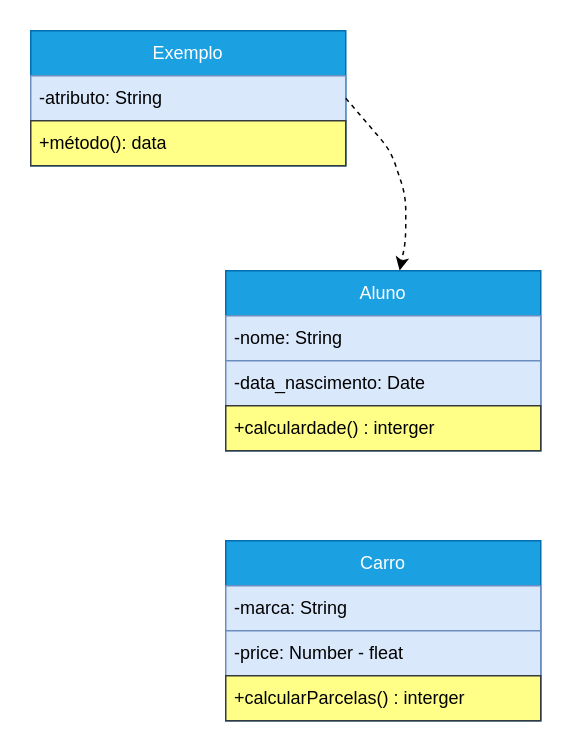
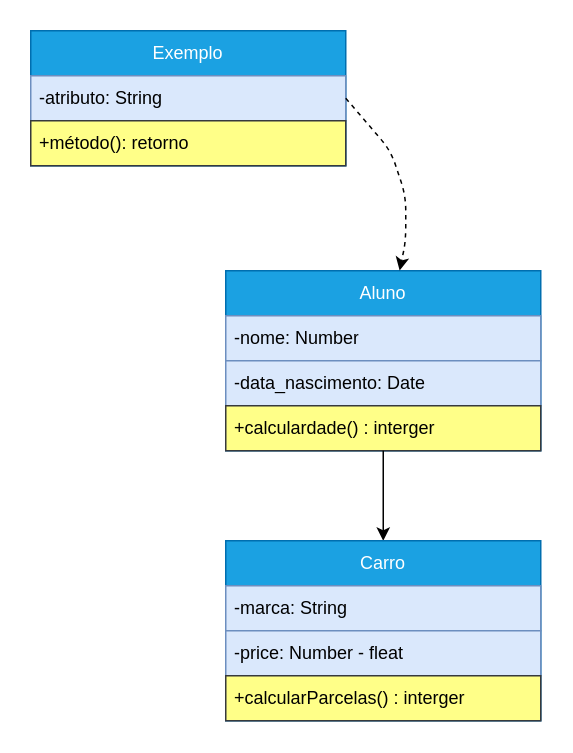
  <mxCell id="0" />
  <mxCell id="1" parent="0" />
  <mxCell id="2" value="Aluno" style="swimlane;fontStyle=0;childLayout=stackLayout;horizontal=1;startSize=30;horizontalStack=0;resizeParent=1;resizeParentMax=0;resizeLast=0;collapsible=1;marginBottom=0;whiteSpace=wrap;html=1;fillColor=#1ba1e2;strokeColor=#006EAF;fontColor=#ffffff;" vertex="1" parent="1"><mxGeometry x="150" y="180" width="210" height="120" as="geometry"><mxRectangle x="160" y="260" width="70" height="30" as="alternateBounds" /></mxGeometry></mxCell>
- <mxCell id="3" value="-nome: String" style="text;align=left;verticalAlign=middle;spacingLeft=4;spacingRight=4;overflow=hidden;points=[[0,0.5],[1,0.5]];portConstraint=eastwest;rotatable=0;whiteSpace=wrap;html=1;fillColor=#dae8fc;strokeColor=#6c8ebf;" vertex="1" parent="2"><mxGeometry y="30" width="210" height="30" as="geometry" /></mxCell>
+ <mxCell id="3" value="-nome: Number" style="text;align=left;verticalAlign=middle;spacingLeft=4;spacingRight=4;overflow=hidden;points=[[0,0.5],[1,0.5]];portConstraint=eastwest;rotatable=0;whiteSpace=wrap;html=1;fillColor=#dae8fc;strokeColor=#6c8ebf;" vertex="1" parent="2"><mxGeometry y="30" width="210" height="30" as="geometry" /></mxCell>
  <mxCell id="4" value="-data_nascimento: Date" style="text;align=left;verticalAlign=middle;spacingLeft=4;spacingRight=4;overflow=hidden;points=[[0,0.5],[1,0.5]];portConstraint=eastwest;rotatable=0;whiteSpace=wrap;html=1;fillColor=#dae8fc;strokeColor=#6c8ebf;" vertex="1" parent="2"><mxGeometry y="60" width="210" height="30" as="geometry" /></mxCell>
  <mxCell id="5" value="+calculardade() : interger" style="text;strokeColor=#36393d;fillColor=#ffff88;align=left;verticalAlign=middle;spacingLeft=4;spacingRight=4;overflow=hidden;points=[[0,0.5],[1,0.5]];portConstraint=eastwest;rotatable=0;whiteSpace=wrap;html=1;" vertex="1" parent="2"><mxGeometry y="90" width="210" height="30" as="geometry" /></mxCell>
  <mxCell id="6" value="Exemplo" style="swimlane;fontStyle=0;childLayout=stackLayout;horizontal=1;startSize=30;horizontalStack=0;resizeParent=1;resizeParentMax=0;resizeLast=0;collapsible=1;marginBottom=0;whiteSpace=wrap;html=1;fillColor=#1ba1e2;strokeColor=#006EAF;fontColor=#ffffff;" vertex="1" parent="1"><mxGeometry x="20" y="20" width="210" height="90" as="geometry"><mxRectangle x="30" y="100" width="90" height="30" as="alternateBounds" /></mxGeometry></mxCell>
  <mxCell id="7" value="-atributo: String" style="text;align=left;verticalAlign=middle;spacingLeft=4;spacingRight=4;overflow=hidden;points=[[0,0.5],[1,0.5]];portConstraint=eastwest;rotatable=0;whiteSpace=wrap;html=1;fillColor=#dae8fc;strokeColor=#6c8ebf;" vertex="1" parent="6"><mxGeometry y="30" width="210" height="30" as="geometry" /></mxCell>
- <mxCell id="8" value="+método(): data" style="text;strokeColor=#36393d;fillColor=#ffff88;align=left;verticalAlign=middle;spacingLeft=4;spacingRight=4;overflow=hidden;points=[[0,0.5],[1,0.5]];portConstraint=eastwest;rotatable=0;whiteSpace=wrap;html=1;" vertex="1" parent="6"><mxGeometry y="60" width="210" height="30" as="geometry" /></mxCell>
+ <mxCell id="8" value="+método(): retorno" style="text;strokeColor=#36393d;fillColor=#ffff88;align=left;verticalAlign=middle;spacingLeft=4;spacingRight=4;overflow=hidden;points=[[0,0.5],[1,0.5]];portConstraint=eastwest;rotatable=0;whiteSpace=wrap;html=1;" vertex="1" parent="6"><mxGeometry y="60" width="210" height="30" as="geometry" /></mxCell>
  <mxCell id="9" value="" style="endArrow=classic;html=1;entryX=0.552;entryY=-0.001;entryDx=0;entryDy=0;entryPerimeter=0;exitX=1;exitY=0.5;exitDx=0;exitDy=0;dashed=1;" edge="1" parent="1" source="6" target="2"><mxGeometry width="50" height="50" relative="1" as="geometry"><mxPoint x="236" y="80" as="sourcePoint" /><mxPoint x="260" y="100" as="targetPoint" /><Array as="points"><mxPoint x="260" y="100" /><mxPoint x="270" y="130" /><mxPoint x="270" y="160" /></Array></mxGeometry></mxCell>
+ <mxCell id="10" value="" style="endArrow=classic;html=1;exitX=0.5;exitY=1;exitDx=0;exitDy=0;entryX=0.5;entryY=0;entryDx=0;entryDy=0;" edge="1" parent="1" source="2" target="11"><mxGeometry width="50" height="50" relative="1" as="geometry"><mxPoint x="190" y="350" as="sourcePoint" /><mxPoint x="255" y="360" as="targetPoint" /><Array as="points" /></mxGeometry></mxCell>
  <mxCell id="11" value="Carro" style="swimlane;fontStyle=0;childLayout=stackLayout;horizontal=1;startSize=30;horizontalStack=0;resizeParent=1;resizeParentMax=0;resizeLast=0;collapsible=1;marginBottom=0;whiteSpace=wrap;html=1;fillColor=#1ba1e2;strokeColor=#006EAF;fontColor=#ffffff;" vertex="1" parent="1"><mxGeometry x="150" y="360" width="210" height="120" as="geometry"><mxRectangle x="160" y="440" width="70" height="30" as="alternateBounds" /></mxGeometry></mxCell>
  <mxCell id="12" value="-marca: String" style="text;align=left;verticalAlign=middle;spacingLeft=4;spacingRight=4;overflow=hidden;points=[[0,0.5],[1,0.5]];portConstraint=eastwest;rotatable=0;whiteSpace=wrap;html=1;fillColor=#dae8fc;strokeColor=#6c8ebf;" vertex="1" parent="11"><mxGeometry y="30" width="210" height="30" as="geometry" /></mxCell>
  <mxCell id="13" value="-price: Number - fleat" style="text;align=left;verticalAlign=middle;spacingLeft=4;spacingRight=4;overflow=hidden;points=[[0,0.5],[1,0.5]];portConstraint=eastwest;rotatable=0;whiteSpace=wrap;html=1;fillColor=#dae8fc;strokeColor=#6c8ebf;" vertex="1" parent="11"><mxGeometry y="60" width="210" height="30" as="geometry" /></mxCell>
  <mxCell id="14" value="+calcularParcelas() : interger" style="text;strokeColor=#36393d;fillColor=#ffff88;align=left;verticalAlign=middle;spacingLeft=4;spacingRight=4;overflow=hidden;points=[[0,0.5],[1,0.5]];portConstraint=eastwest;rotatable=0;whiteSpace=wrap;html=1;" vertex="1" parent="11"><mxGeometry y="90" width="210" height="30" as="geometry" /></mxCell>
